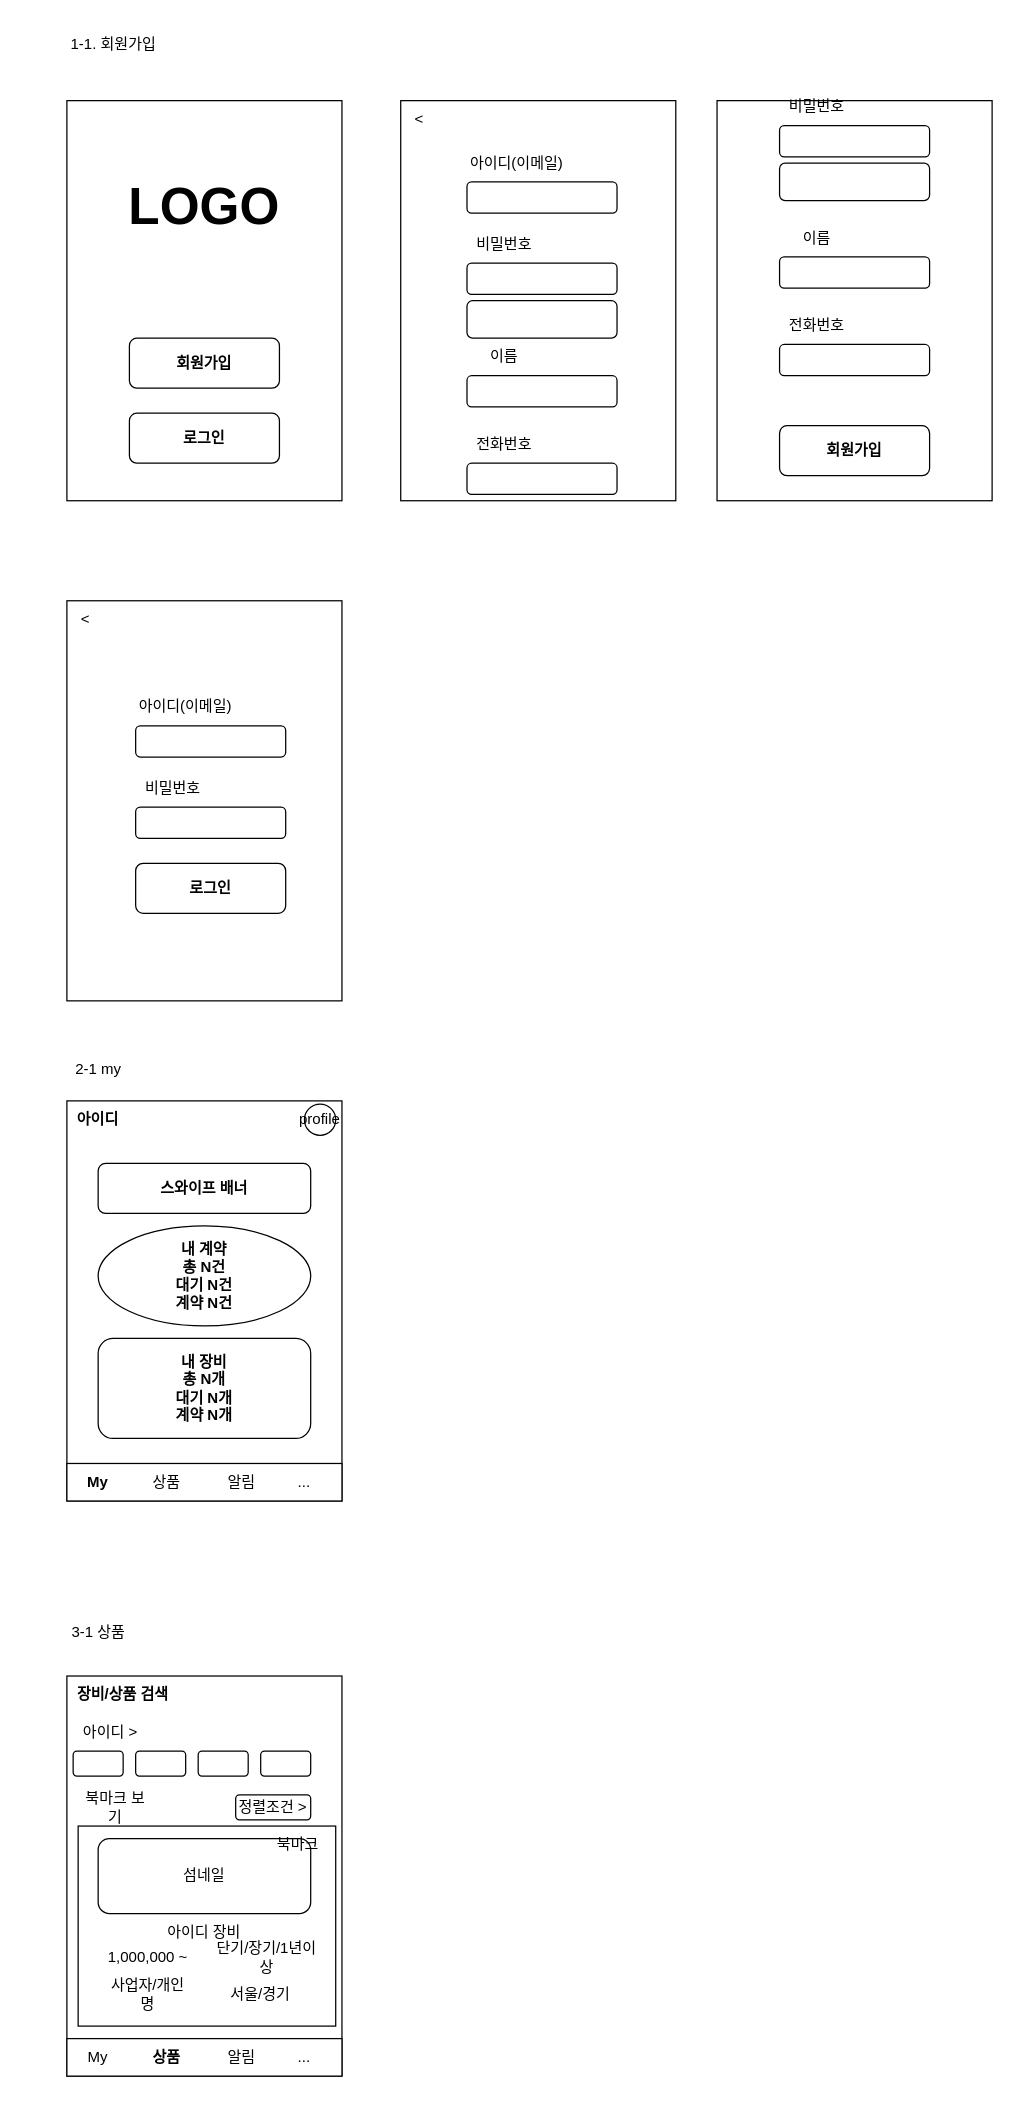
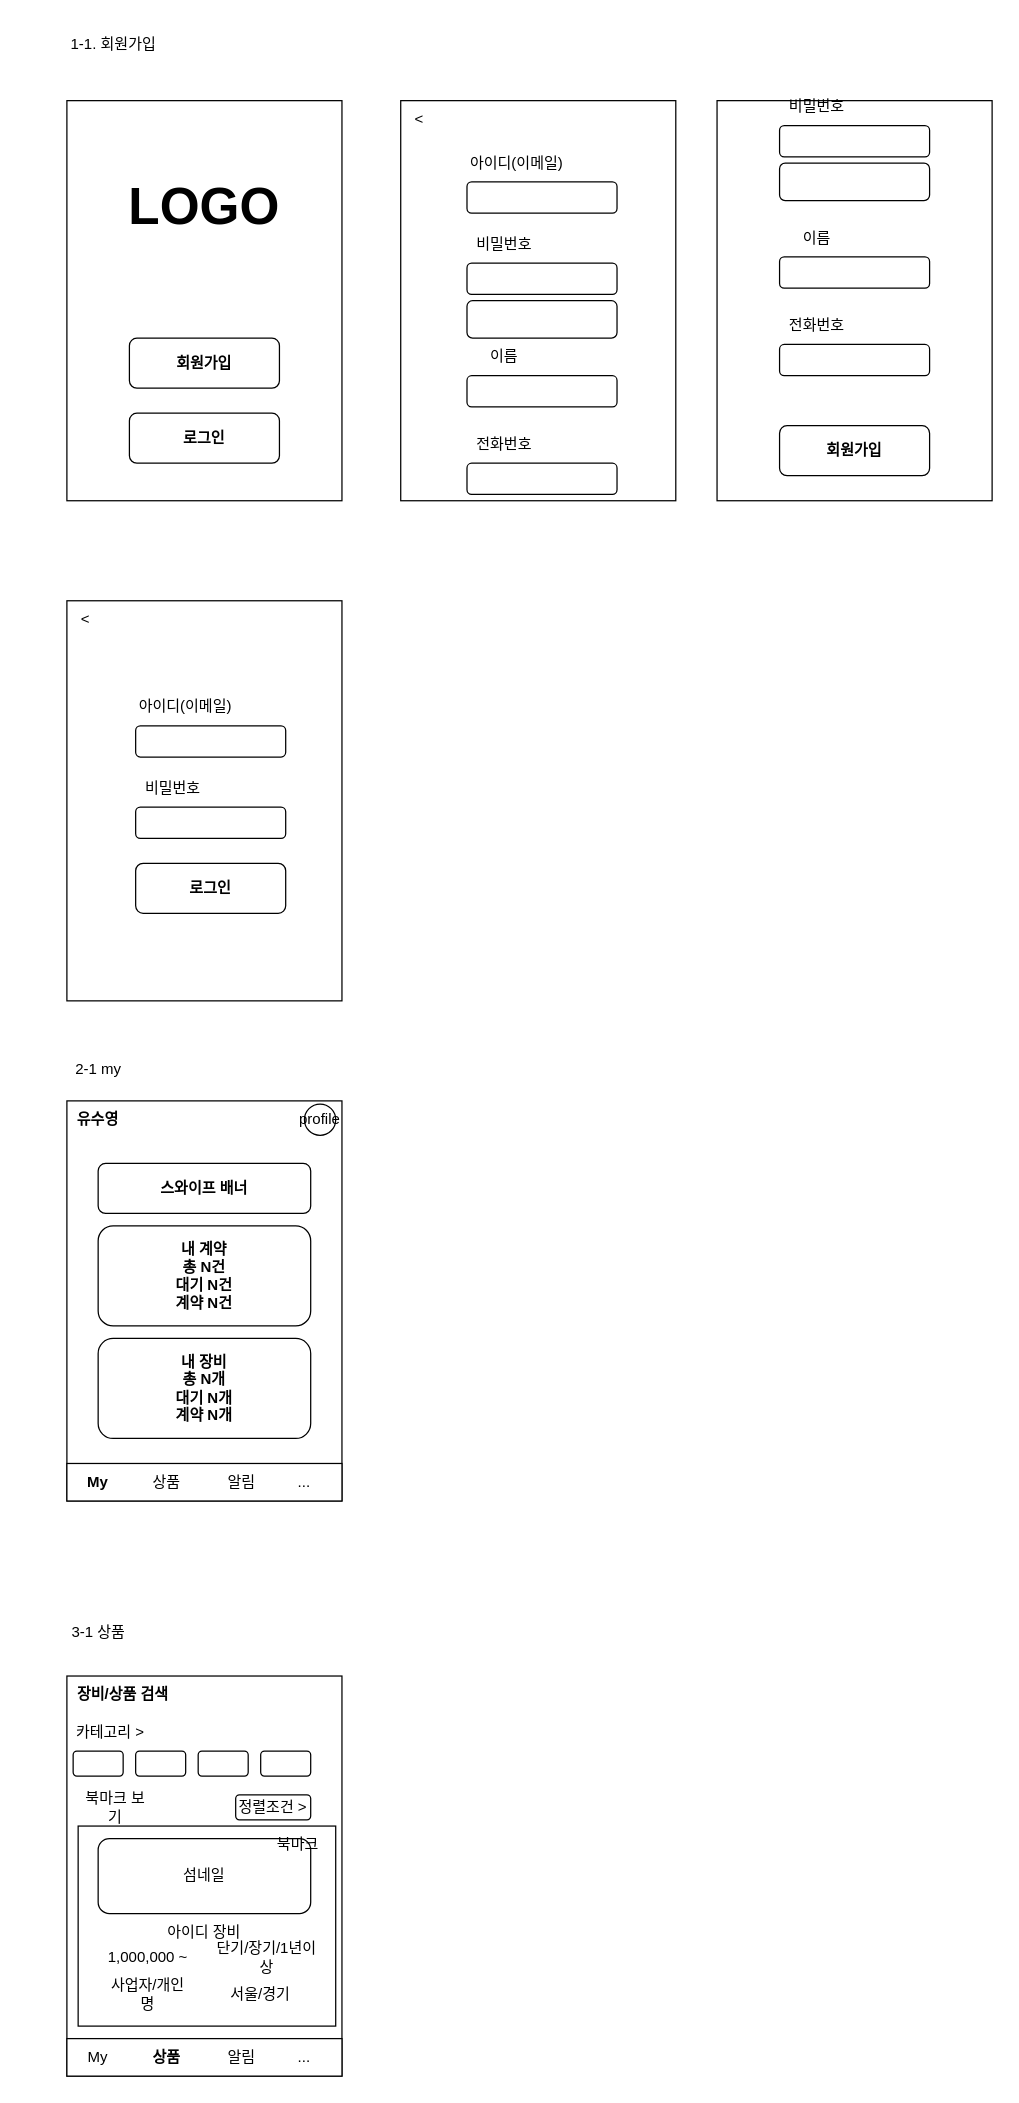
  <mxCell id="0" />
  <mxCell id="1" parent="0" />
  <mxCell id="2" value="" style="rounded=0;whiteSpace=wrap;html=1;" parent="1" vertex="1"><mxGeometry x="53" y="1340" width="220" height="320" as="geometry" /></mxCell>
  <mxCell id="3" value="" style="rounded=0;whiteSpace=wrap;html=1;" parent="1" vertex="1"><mxGeometry x="53" y="80" width="220" height="320" as="geometry" /></mxCell>
  <mxCell id="4" value="회원가입" style="rounded=1;whiteSpace=wrap;html=1;fontStyle=1" parent="1" vertex="1"><mxGeometry x="103" y="270" width="120" height="40" as="geometry" /></mxCell>
  <mxCell id="5" value="로그인" style="rounded=1;whiteSpace=wrap;html=1;fontStyle=1" parent="1" vertex="1"><mxGeometry x="103" y="330" width="120" height="40" as="geometry" /></mxCell>
  <mxCell id="6" value="LOGO" style="text;html=1;strokeColor=none;fillColor=none;align=center;verticalAlign=middle;whiteSpace=wrap;rounded=0;fontStyle=1;fontSize=41;" parent="1" vertex="1"><mxGeometry x="98" y="150" width="130" height="30" as="geometry" /></mxCell>
  <mxCell id="7" value="" style="rounded=0;whiteSpace=wrap;html=1;" parent="1" vertex="1"><mxGeometry x="53" y="880" width="220" height="320" as="geometry" /></mxCell>
- <mxCell id="8" value="내 계약&lt;br&gt;총 N건&lt;br&gt;대기 N건&lt;br&gt;계약 N건" style="ellipse;whiteSpace=wrap;html=1;fontStyle=1;" parent="1" vertex="1"><mxGeometry x="78" y="980" width="170" height="80" as="geometry" /></mxCell>
- <mxCell id="9" value="아이디" style="text;html=1;strokeColor=none;fillColor=none;align=center;verticalAlign=middle;whiteSpace=wrap;rounded=0;fontSize=12;fontStyle=1" parent="1" vertex="1"><mxGeometry x="53" y="880" width="50" height="30" as="geometry" /></mxCell>
+ <mxCell id="8" value="내 계약&lt;br&gt;총 N건&lt;br&gt;대기 N건&lt;br&gt;계약 N건" style="rounded=1;whiteSpace=wrap;html=1;fontStyle=1" parent="1" vertex="1"><mxGeometry x="78" y="980" width="170" height="80" as="geometry" /></mxCell>
+ <mxCell id="9" value="유수영" style="text;html=1;strokeColor=none;fillColor=none;align=center;verticalAlign=middle;whiteSpace=wrap;rounded=0;fontSize=12;fontStyle=1" parent="1" vertex="1"><mxGeometry x="53" y="880" width="50" height="30" as="geometry" /></mxCell>
  <mxCell id="10" value="profile" style="ellipse;whiteSpace=wrap;html=1;aspect=fixed;fontSize=12;verticalAlign=middle;" parent="1" vertex="1"><mxGeometry x="243" y="882.5" width="25" height="25" as="geometry" /></mxCell>
  <mxCell id="11" value="내 장비&lt;br&gt;총 N개&lt;br&gt;대기 N개&lt;br&gt;계약 N개" style="rounded=1;whiteSpace=wrap;html=1;fontStyle=1" parent="1" vertex="1"><mxGeometry x="78" y="1070" width="170" height="80" as="geometry" /></mxCell>
  <mxCell id="12" value="스와이프 배너" style="rounded=1;whiteSpace=wrap;html=1;fontStyle=1" parent="1" vertex="1"><mxGeometry x="78" y="930" width="170" height="40" as="geometry" /></mxCell>
  <mxCell id="13" value="" style="group" parent="1" vertex="1" connectable="0"><mxGeometry x="48" y="1170" width="225" height="30" as="geometry" /></mxCell>
  <mxCell id="14" value="" style="rounded=0;whiteSpace=wrap;html=1;fontSize=12;" parent="13" vertex="1"><mxGeometry x="5" width="220" height="30" as="geometry" /></mxCell>
  <mxCell id="15" value="My" style="text;html=1;strokeColor=none;fillColor=none;align=center;verticalAlign=middle;whiteSpace=wrap;rounded=0;fontSize=12;fontStyle=1" parent="13" vertex="1"><mxGeometry width="60" height="30" as="geometry" /></mxCell>
  <mxCell id="16" value="상품" style="text;html=1;strokeColor=none;fillColor=none;align=center;verticalAlign=middle;whiteSpace=wrap;rounded=0;fontSize=12;" parent="13" vertex="1"><mxGeometry x="55" width="60" height="30" as="geometry" /></mxCell>
  <mxCell id="17" value="알림" style="text;html=1;strokeColor=none;fillColor=none;align=center;verticalAlign=middle;whiteSpace=wrap;rounded=0;fontSize=12;" parent="13" vertex="1"><mxGeometry x="115" width="60" height="30" as="geometry" /></mxCell>
  <mxCell id="18" value="..." style="text;html=1;strokeColor=none;fillColor=none;align=center;verticalAlign=middle;whiteSpace=wrap;rounded=0;fontSize=12;" parent="13" vertex="1"><mxGeometry x="165" width="60" height="30" as="geometry" /></mxCell>
  <mxCell id="19" value="" style="group;fontStyle=1" parent="1" vertex="1" connectable="0"><mxGeometry x="48" y="1630" width="225" height="30" as="geometry" /></mxCell>
  <mxCell id="20" value="" style="rounded=0;whiteSpace=wrap;html=1;fontSize=12;" parent="19" vertex="1"><mxGeometry x="5" width="220" height="30" as="geometry" /></mxCell>
  <mxCell id="21" value="My" style="text;html=1;strokeColor=none;fillColor=none;align=center;verticalAlign=middle;whiteSpace=wrap;rounded=0;fontSize=12;" parent="19" vertex="1"><mxGeometry width="60" height="30" as="geometry" /></mxCell>
  <mxCell id="22" value="상품" style="text;html=1;strokeColor=none;fillColor=none;align=center;verticalAlign=middle;whiteSpace=wrap;rounded=0;fontSize=12;fontStyle=1" parent="19" vertex="1"><mxGeometry x="55" width="60" height="30" as="geometry" /></mxCell>
  <mxCell id="23" value="알림" style="text;html=1;strokeColor=none;fillColor=none;align=center;verticalAlign=middle;whiteSpace=wrap;rounded=0;fontSize=12;" parent="19" vertex="1"><mxGeometry x="115" width="60" height="30" as="geometry" /></mxCell>
  <mxCell id="24" value="..." style="text;html=1;strokeColor=none;fillColor=none;align=center;verticalAlign=middle;whiteSpace=wrap;rounded=0;fontSize=12;" parent="19" vertex="1"><mxGeometry x="165" width="60" height="30" as="geometry" /></mxCell>
  <mxCell id="25" value="장비/상품 검색" style="text;html=1;strokeColor=none;fillColor=none;align=center;verticalAlign=middle;whiteSpace=wrap;rounded=0;fontSize=12;fontStyle=1" parent="1" vertex="1"><mxGeometry x="53" y="1340" width="90" height="30" as="geometry" /></mxCell>
- <mxCell id="26" value="아이디 &amp;gt;" style="text;html=1;strokeColor=none;fillColor=none;align=center;verticalAlign=middle;whiteSpace=wrap;rounded=0;fontSize=12;" parent="1" vertex="1"><mxGeometry x="53" y="1370" width="70" height="30" as="geometry" /></mxCell>
+ <mxCell id="26" value="카테고리 &amp;gt;" style="text;html=1;strokeColor=none;fillColor=none;align=center;verticalAlign=middle;whiteSpace=wrap;rounded=0;fontSize=12;" parent="1" vertex="1"><mxGeometry x="53" y="1370" width="70" height="30" as="geometry" /></mxCell>
  <mxCell id="27" value="" style="rounded=1;whiteSpace=wrap;html=1;fontSize=12;" parent="1" vertex="1"><mxGeometry x="108" y="1400" width="40" height="20" as="geometry" /></mxCell>
  <mxCell id="28" value="" style="rounded=1;whiteSpace=wrap;html=1;fontSize=12;" parent="1" vertex="1"><mxGeometry x="158" y="1400" width="40" height="20" as="geometry" /></mxCell>
  <mxCell id="29" value="" style="rounded=1;whiteSpace=wrap;html=1;fontSize=12;" parent="1" vertex="1"><mxGeometry x="208" y="1400" width="40" height="20" as="geometry" /></mxCell>
  <mxCell id="30" value="" style="rounded=1;whiteSpace=wrap;html=1;fontSize=12;" parent="1" vertex="1"><mxGeometry x="58" y="1400" width="40" height="20" as="geometry" /></mxCell>
  <mxCell id="31" value="북마크 보기" style="text;html=1;strokeColor=none;fillColor=none;align=center;verticalAlign=middle;whiteSpace=wrap;rounded=0;fontSize=12;" parent="1" vertex="1"><mxGeometry x="62" y="1430" width="60" height="30" as="geometry" /></mxCell>
  <mxCell id="32" value="정렬조건 &amp;gt;" style="rounded=1;whiteSpace=wrap;html=1;fontSize=12;" parent="1" vertex="1"><mxGeometry x="188" y="1435" width="60" height="20" as="geometry" /></mxCell>
  <mxCell id="33" value="" style="group" parent="1" vertex="1" connectable="0"><mxGeometry x="62" y="1460" width="206" height="160" as="geometry" /></mxCell>
  <mxCell id="34" value="" style="rounded=0;whiteSpace=wrap;html=1;fontSize=12;" parent="33" vertex="1"><mxGeometry width="206" height="160" as="geometry" /></mxCell>
  <mxCell id="35" value="섬네일" style="rounded=1;whiteSpace=wrap;html=1;fontSize=12;" parent="33" vertex="1"><mxGeometry x="16" y="10" width="170" height="60" as="geometry" /></mxCell>
  <mxCell id="36" value="아이디 장비" style="text;html=1;strokeColor=none;fillColor=none;align=center;verticalAlign=middle;whiteSpace=wrap;rounded=0;fontSize=12;" parent="33" vertex="1"><mxGeometry x="41" y="70" width="120" height="30" as="geometry" /></mxCell>
  <mxCell id="37" value="사업자/개인명" style="text;html=1;strokeColor=none;fillColor=none;align=center;verticalAlign=middle;whiteSpace=wrap;rounded=0;fontSize=12;" parent="33" vertex="1"><mxGeometry x="21" y="120" width="70" height="30" as="geometry" /></mxCell>
  <mxCell id="38" value="단기/장기/1년이상" style="text;html=1;strokeColor=none;fillColor=none;align=center;verticalAlign=middle;whiteSpace=wrap;rounded=0;fontSize=12;" parent="33" vertex="1"><mxGeometry x="106" y="90" width="90" height="30" as="geometry" /></mxCell>
  <mxCell id="39" value="1,000,000 ~" style="text;html=1;strokeColor=none;fillColor=none;align=center;verticalAlign=middle;whiteSpace=wrap;rounded=0;fontSize=12;" parent="33" vertex="1"><mxGeometry x="16" y="90" width="80" height="30" as="geometry" /></mxCell>
  <mxCell id="40" value="서울/경기" style="text;html=1;strokeColor=none;fillColor=none;align=center;verticalAlign=middle;whiteSpace=wrap;rounded=0;fontSize=12;" parent="33" vertex="1"><mxGeometry x="116" y="120" width="60" height="30" as="geometry" /></mxCell>
  <mxCell id="41" value="북마크" style="text;html=1;strokeColor=none;fillColor=none;align=center;verticalAlign=middle;whiteSpace=wrap;rounded=0;fontSize=12;" parent="33" vertex="1"><mxGeometry x="146" width="60" height="30" as="geometry" /></mxCell>
  <mxCell id="42" value="" style="rounded=0;whiteSpace=wrap;html=1;" parent="1" vertex="1"><mxGeometry x="320" y="80" width="220" height="320" as="geometry" /></mxCell>
  <mxCell id="43" value="" style="rounded=1;whiteSpace=wrap;html=1;fontStyle=1" parent="1" vertex="1"><mxGeometry x="373" y="145" width="120" height="25" as="geometry" /></mxCell>
  <mxCell id="44" value="아이디(이메일)" style="text;html=1;strokeColor=none;fillColor=none;align=center;verticalAlign=middle;whiteSpace=wrap;rounded=0;fontSize=12;" parent="1" vertex="1"><mxGeometry x="373" y="115" width="80" height="30" as="geometry" /></mxCell>
  <mxCell id="45" value="" style="rounded=1;whiteSpace=wrap;html=1;fontStyle=1" parent="1" vertex="1"><mxGeometry x="373" y="210" width="120" height="25" as="geometry" /></mxCell>
  <mxCell id="46" value="비밀번호" style="text;html=1;strokeColor=none;fillColor=none;align=center;verticalAlign=middle;whiteSpace=wrap;rounded=0;fontSize=12;" parent="1" vertex="1"><mxGeometry x="373" y="180" width="60" height="30" as="geometry" /></mxCell>
  <mxCell id="47" value="" style="rounded=1;whiteSpace=wrap;html=1;fontStyle=1" parent="1" vertex="1"><mxGeometry x="373" y="240" width="120" height="30" as="geometry" /></mxCell>
  <mxCell id="48" value="" style="rounded=1;whiteSpace=wrap;html=1;fontStyle=1" parent="1" vertex="1"><mxGeometry x="373" y="300" width="120" height="25" as="geometry" /></mxCell>
  <mxCell id="49" value="이름" style="text;html=1;strokeColor=none;fillColor=none;align=center;verticalAlign=middle;whiteSpace=wrap;rounded=0;fontSize=12;" parent="1" vertex="1"><mxGeometry x="373" y="270" width="60" height="30" as="geometry" /></mxCell>
  <mxCell id="50" value="" style="rounded=1;whiteSpace=wrap;html=1;fontStyle=1" parent="1" vertex="1"><mxGeometry x="373" y="370" width="120" height="25" as="geometry" /></mxCell>
  <mxCell id="51" value="전화번호" style="text;html=1;strokeColor=none;fillColor=none;align=center;verticalAlign=middle;whiteSpace=wrap;rounded=0;fontSize=12;" parent="1" vertex="1"><mxGeometry x="373" y="340" width="60" height="30" as="geometry" /></mxCell>
  <mxCell id="52" value="" style="rounded=0;whiteSpace=wrap;html=1;" parent="1" vertex="1"><mxGeometry x="573" y="80" width="220" height="320" as="geometry" /></mxCell>
  <mxCell id="53" value="회원가입" style="rounded=1;whiteSpace=wrap;html=1;fontStyle=1" parent="1" vertex="1"><mxGeometry x="623" y="340" width="120" height="40" as="geometry" /></mxCell>
  <mxCell id="54" value="" style="rounded=1;whiteSpace=wrap;html=1;fontStyle=1" parent="1" vertex="1"><mxGeometry x="623" y="205" width="120" height="25" as="geometry" /></mxCell>
  <mxCell id="55" value="이름" style="text;html=1;strokeColor=none;fillColor=none;align=center;verticalAlign=middle;whiteSpace=wrap;rounded=0;fontSize=12;" parent="1" vertex="1"><mxGeometry x="623" y="175" width="60" height="30" as="geometry" /></mxCell>
  <mxCell id="56" value="" style="rounded=1;whiteSpace=wrap;html=1;fontStyle=1" parent="1" vertex="1"><mxGeometry x="623" y="275" width="120" height="25" as="geometry" /></mxCell>
  <mxCell id="57" value="전화번호" style="text;html=1;strokeColor=none;fillColor=none;align=center;verticalAlign=middle;whiteSpace=wrap;rounded=0;fontSize=12;" parent="1" vertex="1"><mxGeometry x="623" y="245" width="60" height="30" as="geometry" /></mxCell>
  <mxCell id="58" value="" style="rounded=1;whiteSpace=wrap;html=1;fontStyle=1" parent="1" vertex="1"><mxGeometry x="623" y="100" width="120" height="25" as="geometry" /></mxCell>
  <mxCell id="59" value="비밀번호" style="text;html=1;strokeColor=none;fillColor=none;align=center;verticalAlign=middle;whiteSpace=wrap;rounded=0;fontSize=12;" parent="1" vertex="1"><mxGeometry x="623" y="70" width="60" height="30" as="geometry" /></mxCell>
  <mxCell id="60" value="" style="rounded=1;whiteSpace=wrap;html=1;fontStyle=1" parent="1" vertex="1"><mxGeometry x="623" y="130" width="120" height="30" as="geometry" /></mxCell>
  <mxCell id="61" value="" style="rounded=0;whiteSpace=wrap;html=1;" parent="1" vertex="1"><mxGeometry x="53" y="480" width="220" height="320" as="geometry" /></mxCell>
  <mxCell id="62" value="" style="rounded=1;whiteSpace=wrap;html=1;fontStyle=1" parent="1" vertex="1"><mxGeometry x="108" y="580" width="120" height="25" as="geometry" /></mxCell>
  <mxCell id="63" value="아이디(이메일)" style="text;html=1;strokeColor=none;fillColor=none;align=center;verticalAlign=middle;whiteSpace=wrap;rounded=0;fontSize=12;" parent="1" vertex="1"><mxGeometry x="108" y="550" width="80" height="30" as="geometry" /></mxCell>
  <mxCell id="64" value="" style="rounded=1;whiteSpace=wrap;html=1;fontStyle=1" parent="1" vertex="1"><mxGeometry x="108" y="645" width="120" height="25" as="geometry" /></mxCell>
  <mxCell id="65" value="비밀번호" style="text;html=1;strokeColor=none;fillColor=none;align=center;verticalAlign=middle;whiteSpace=wrap;rounded=0;fontSize=12;" parent="1" vertex="1"><mxGeometry x="108" y="615" width="60" height="30" as="geometry" /></mxCell>
  <mxCell id="66" value="로그인" style="rounded=1;whiteSpace=wrap;html=1;fontStyle=1" parent="1" vertex="1"><mxGeometry x="108" y="690" width="120" height="40" as="geometry" /></mxCell>
  <mxCell id="67" value="&amp;lt;" style="text;html=1;strokeColor=none;fillColor=none;align=center;verticalAlign=middle;whiteSpace=wrap;rounded=0;fontSize=12;" parent="1" vertex="1"><mxGeometry x="53" y="480" width="30" height="30" as="geometry" /></mxCell>
  <mxCell id="68" value="&amp;lt;" style="text;html=1;strokeColor=none;fillColor=none;align=center;verticalAlign=middle;whiteSpace=wrap;rounded=0;fontSize=12;" parent="1" vertex="1"><mxGeometry x="320" y="80" width="30" height="30" as="geometry" /></mxCell>
  <mxCell id="69" value="1-1. 회원가입" style="text;html=1;strokeColor=none;fillColor=none;align=center;verticalAlign=middle;whiteSpace=wrap;rounded=0;" vertex="1" parent="1"><mxGeometry x="33" y="20" width="115" height="30" as="geometry" /></mxCell>
  <mxCell id="70" value="2-1 my" style="text;html=1;strokeColor=none;fillColor=none;align=center;verticalAlign=middle;whiteSpace=wrap;rounded=0;" vertex="1" parent="1"><mxGeometry x="20.5" y="840" width="115" height="30" as="geometry" /></mxCell>
  <mxCell id="71" value="3-1 상품" style="text;html=1;strokeColor=none;fillColor=none;align=center;verticalAlign=middle;whiteSpace=wrap;rounded=0;" vertex="1" parent="1"><mxGeometry x="20.5" y="1290" width="115" height="30" as="geometry" /></mxCell>
